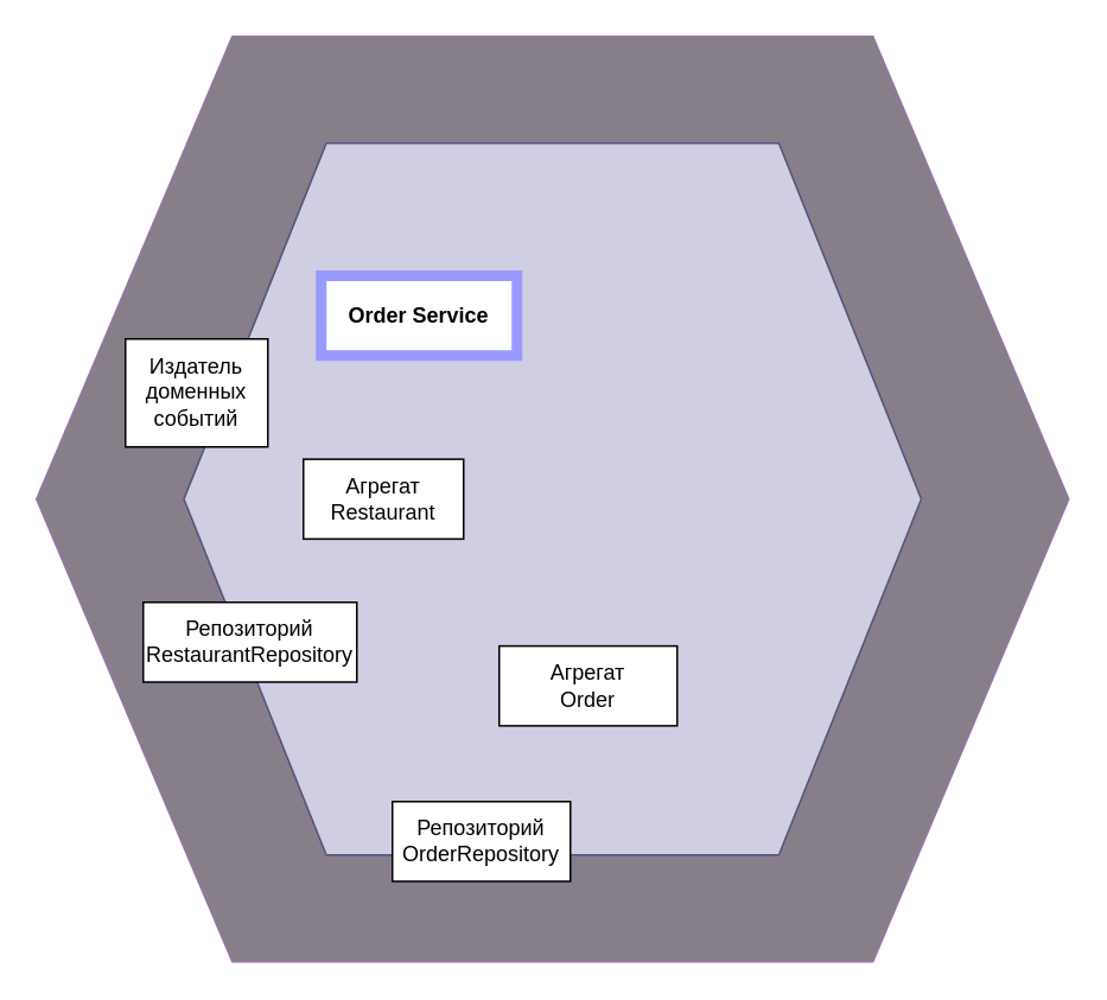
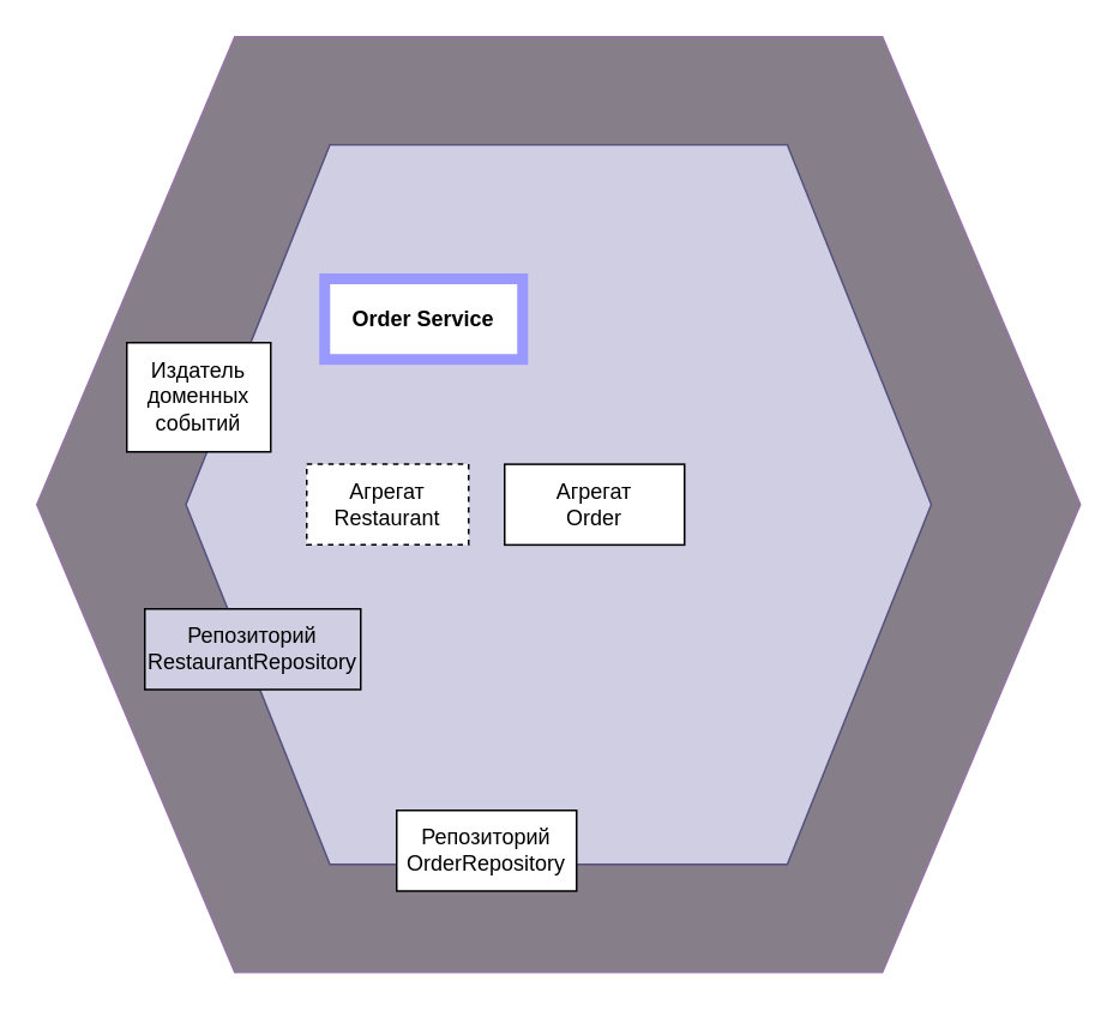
  <mxCell id="0" />
  <mxCell id="1" parent="0" />
  <mxCell id="2" value="" style="group" vertex="1" connectable="0" parent="1"><mxGeometry x="20" y="20" width="580" height="520" as="geometry" /></mxCell>
  <mxCell id="3" value="" style="shape=hexagon;perimeter=hexagonPerimeter2;whiteSpace=wrap;html=1;fixedSize=1;align=center;size=110;strokeColor=#9673a6;fillColor=#867F8A;" vertex="1" parent="2"><mxGeometry width="580" height="520" as="geometry" /></mxCell>
  <mxCell id="4" value="" style="shape=hexagon;perimeter=hexagonPerimeter2;whiteSpace=wrap;html=1;fixedSize=1;align=center;size=80;fillColor=#d0cee2;strokeColor=#56517e;" vertex="1" parent="2"><mxGeometry x="82.857" y="60.0" width="414.286" height="400.0" as="geometry" /></mxCell>
  <mxCell id="5" value="Order Service" style="rounded=0;whiteSpace=wrap;html=1;align=center;fontStyle=1;strokeWidth=6;strokeColor=#9999FF;" vertex="1" parent="2"><mxGeometry x="160" y="134.483" width="110" height="44.828" as="geometry" /></mxCell>
- <mxCell id="6" value="Агрегат&lt;br&gt;Restaurant" style="rounded=0;whiteSpace=wrap;html=1;strokeWidth=1;align=center;" vertex="1" parent="2"><mxGeometry x="150" y="237.58" width="90" height="44.83" as="geometry" /></mxCell>
- <mxCell id="7" value="Агрегат&lt;br&gt;Order" style="rounded=0;whiteSpace=wrap;html=1;strokeWidth=1;align=center;" vertex="1" parent="2"><mxGeometry x="260" y="342.58" width="100" height="44.83" as="geometry" /></mxCell>
- <mxCell id="8" value="Репозиторий&lt;br&gt;RestaurantRepository" style="rounded=0;whiteSpace=wrap;html=1;strokeWidth=1;align=center;" vertex="1" parent="2"><mxGeometry x="60" y="318" width="120" height="44.83" as="geometry" /></mxCell>
+ <mxCell id="6" value="Агрегат&lt;br&gt;Restaurant" style="rounded=0;whiteSpace=wrap;html=1;strokeWidth=1;align=center;dashed=1;" vertex="1" parent="2"><mxGeometry x="150" y="237.58" width="90" height="44.83" as="geometry" /></mxCell>
+ <mxCell id="7" value="Агрегат&lt;br&gt;Order" style="rounded=0;whiteSpace=wrap;html=1;strokeWidth=1;align=center;" vertex="1" parent="2"><mxGeometry x="260" y="237.58" width="100" height="44.83" as="geometry" /></mxCell>
+ <mxCell id="8" value="Репозиторий&lt;br&gt;RestaurantRepository" style="rounded=0;whiteSpace=wrap;html=1;strokeWidth=1;align=center;fillColor=#d0cee2;" vertex="1" parent="2"><mxGeometry x="60" y="318" width="120" height="44.83" as="geometry" /></mxCell>
  <mxCell id="9" value="Репозиторий OrderRepository" style="rounded=0;whiteSpace=wrap;html=1;strokeWidth=1;align=center;" vertex="1" parent="2"><mxGeometry x="200" y="430" width="100" height="44.83" as="geometry" /></mxCell>
  <mxCell id="10" value="Издатель доменных событий" style="rounded=0;whiteSpace=wrap;html=1;strokeWidth=1;align=center;" vertex="1" parent="2"><mxGeometry x="50" y="170" width="80" height="60.69" as="geometry" /></mxCell>
